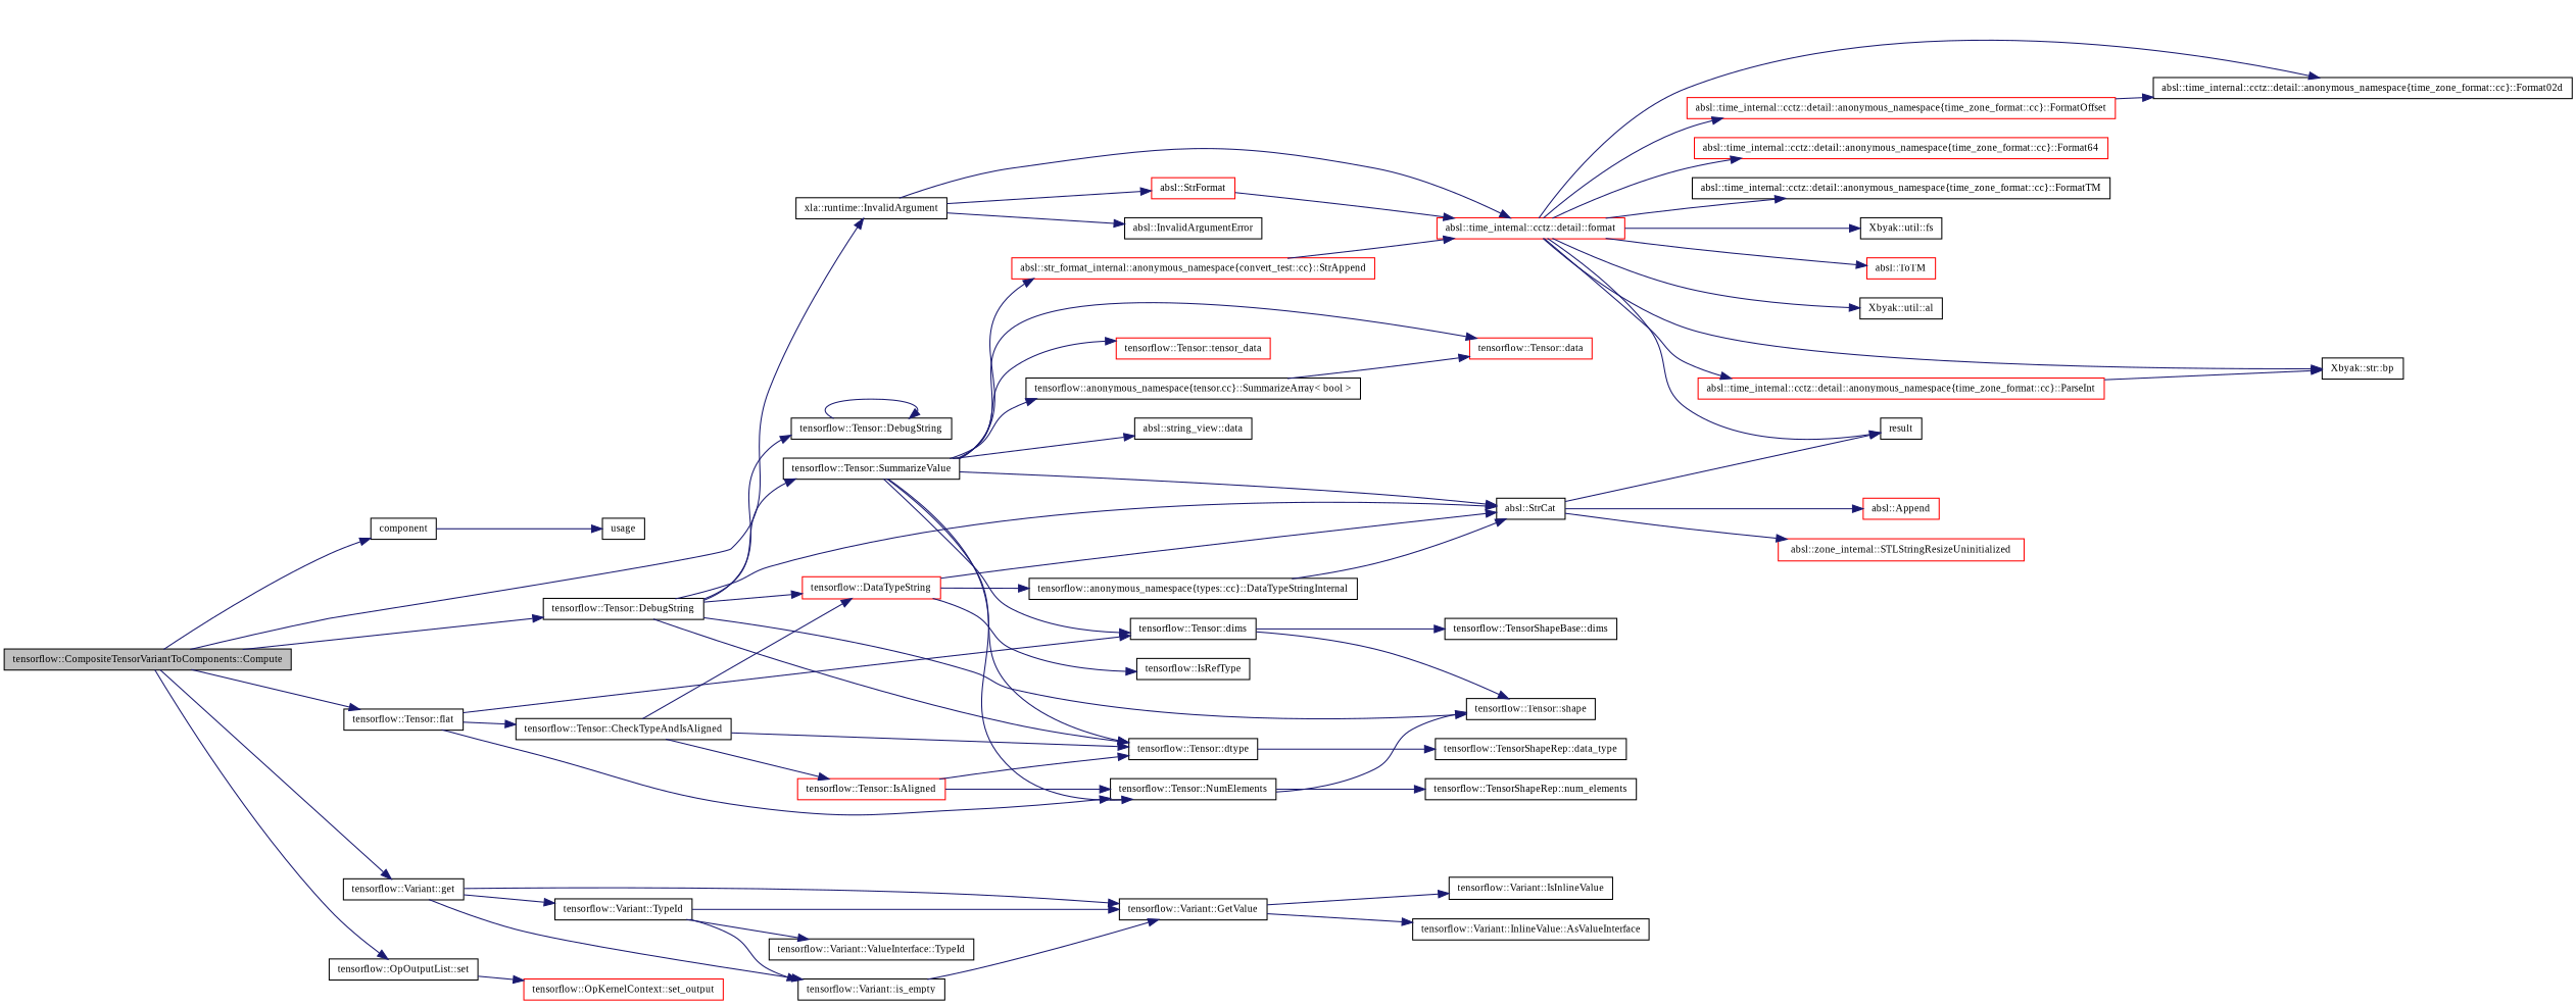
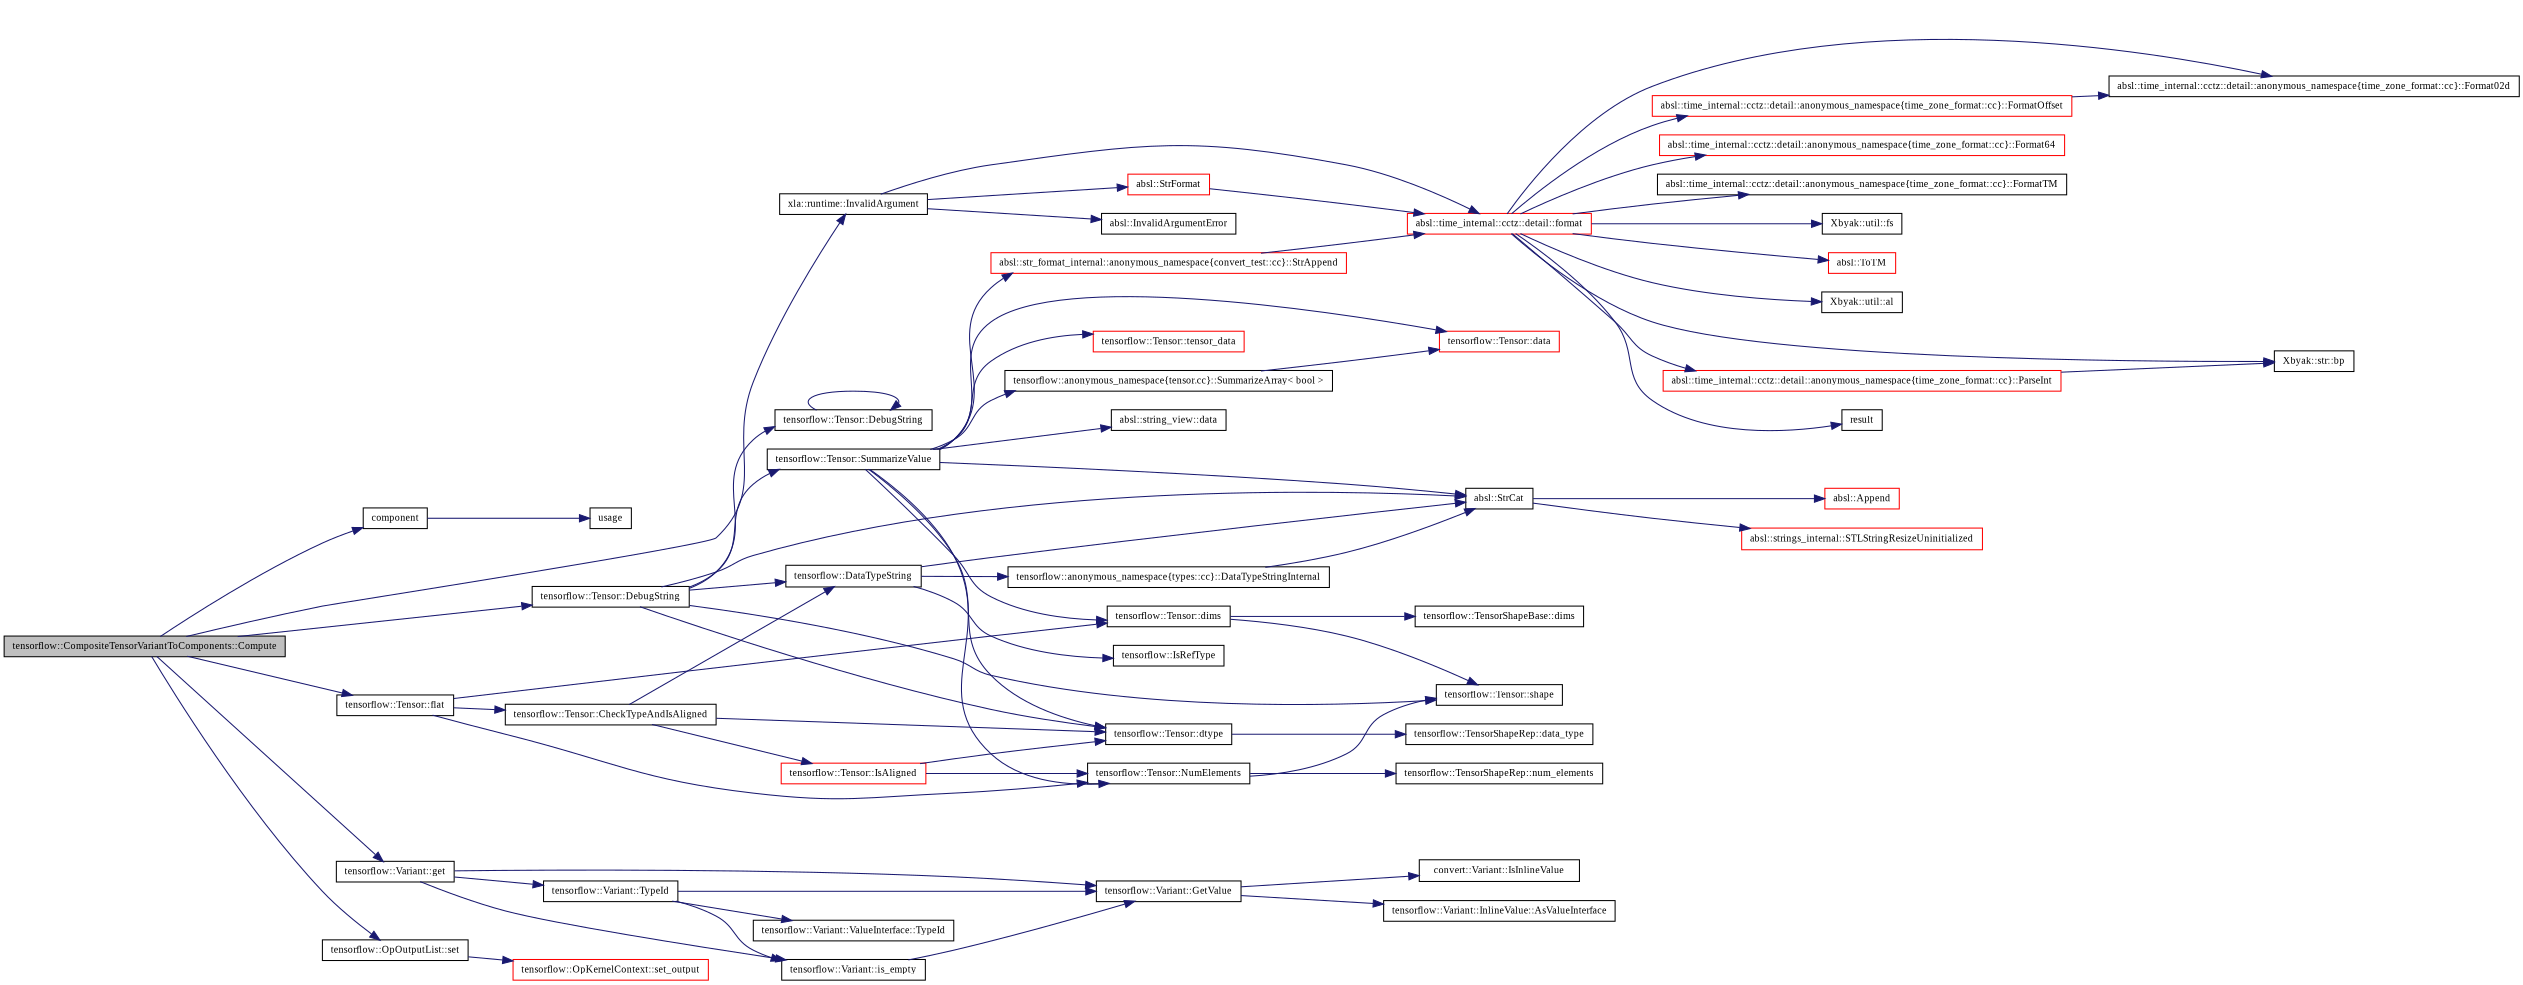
  digraph {
    fontname="Liberation Serif"
    rankdir=LR
    node [color=black fillcolor=white fontname="Liberation Serif" fontsize=10 shape=record style=filled]
    edge [color=midnightblue fontname="Liberation Serif" fontsize=10 labelfontname=Helvetica labelfontsize=10 style=solid]
    n1 [fillcolor=grey75 fontcolor=black height=0.2 label="tensorflow::CompositeTensorVariantToComponents::Compute" width=0.4]
    n2 [height=0.2 label=component width=0.4]
    n3 [height=0.2 label="tensorflow::Tensor::DebugString" width=0.4]
    n4 [height=0.2 label="tensorflow::Tensor::flat" width=0.4]
    n5 [height=0.2 label="tensorflow::Variant::get" width=0.4]
    n6 [height=0.2 label="xla::runtime::InvalidArgument" width=0.4]
    n7 [height=0.2 label="tensorflow::OpOutputList::set" width=0.4]
    n8 [height=0.2 label=usage width=0.4]
-   n9 [color=red height=0.2 label="tensorflow::DataTypeString" width=0.4]
+   n9 [height=0.2 label="tensorflow::DataTypeString" width=0.4]
    n10 [height=0.2 label="absl::StrCat" width=0.4]
    n11 [height=0.2 label="tensorflow::Tensor::DebugString" width=0.4]
    n12 [height=0.2 label="tensorflow::Tensor::dtype" width=0.4]
    n13 [height=0.2 label="tensorflow::Tensor::shape" width=0.4]
    n14 [height=0.2 label="tensorflow::Tensor::SummarizeValue" width=0.4]
    n15 [height=0.2 label="tensorflow::Tensor::dims" width=0.4]
    n16 [height=0.2 label="tensorflow::Tensor::NumElements" width=0.4]
    n17 [height=0.2 label="tensorflow::Tensor::CheckTypeAndIsAligned" width=0.4]
    n18 [height=0.2 label="tensorflow::Variant::GetValue" width=0.4]
    n19 [height=0.2 label="tensorflow::Variant::is_empty" width=0.4]
    n20 [height=0.2 label="tensorflow::Variant::TypeId" width=0.4]
    n21 [color=red height=0.2 label="absl::time_internal::cctz::detail::format" width=0.4]
    n22 [height=0.2 label="absl::InvalidArgumentError" width=0.4]
    n23 [color=red height=0.2 label="absl::StrFormat" width=0.4]
    n24 [color=red height=0.2 label="tensorflow::OpKernelContext::set_output" width=0.4]
    n25 [height=0.2 label="tensorflow::anonymous_namespace\{types::cc\}::DataTypeStringInternal" width=0.4]
    n26 [height=0.2 label="tensorflow::IsRefType" width=0.4]
    n27 [color=red height=0.2 label="absl::Append" width=0.4]
    n28 [height=0.2 label=result width=0.4]
-   n29 [color=red height=0.2 label="absl::zone_internal::STLStringResizeUninitialized" width=0.4]
+   n29 [color=red height=0.2 label="absl::strings_internal::STLStringResizeUninitialized" width=0.4]
    n30 [height=0.2 label="tensorflow::TensorShapeRep::data_type" width=0.4]
    n31 [height=0.2 label="absl::string_view::data" width=0.4]
    n32 [color=red height=0.2 label="tensorflow::Tensor::data" width=0.4]
    n33 [color=red height=0.2 label="absl::str_format_internal::anonymous_namespace\{convert_test::cc\}::StrAppend" width=0.4]
    n34 [height=0.2 label="tensorflow::anonymous_namespace\{tensor.cc\}::SummarizeArray\< bool \>" width=0.4]
    n35 [color=red height=0.2 label="tensorflow::Tensor::tensor_data" width=0.4]
    n36 [height=0.2 label="tensorflow::TensorShapeBase::dims" width=0.4]
    n37 [height=0.2 label="tensorflow::TensorShapeRep::num_elements" width=0.4]
    n38 [height=0.2 label="Xbyak::util::al" width=0.4]
    n39 [height=0.2 label="Xbyak::str::bp" width=0.4]
    n40 [height=0.2 label="absl::time_internal::cctz::detail::anonymous_namespace\{time_zone_format::cc\}::Format02d" width=0.4]
    n41 [color=red height=0.2 label="absl::time_internal::cctz::detail::anonymous_namespace\{time_zone_format::cc\}::Format64" width=0.4]
    n42 [color=red height=0.2 label="absl::time_internal::cctz::detail::anonymous_namespace\{time_zone_format::cc\}::FormatOffset" width=0.4]
    n43 [height=0.2 label="absl::time_internal::cctz::detail::anonymous_namespace\{time_zone_format::cc\}::FormatTM" width=0.4]
    n44 [height=0.2 label="Xbyak::util::fs" width=0.4]
    n45 [color=red height=0.2 label="absl::time_internal::cctz::detail::anonymous_namespace\{time_zone_format::cc\}::ParseInt" width=0.4]
    n46 [color=red height=0.2 label="absl::ToTM" width=0.4]
    n47 [color=red height=0.2 label="tensorflow::Tensor::IsAligned" width=0.4]
    n48 [height=0.2 label="tensorflow::Variant::InlineValue::AsValueInterface" width=0.4]
-   n49 [height=0.2 label="tensorflow::Variant::IsInlineValue" width=0.4]
+   n49 [height=0.2 label="convert::Variant::IsInlineValue" width=0.4]
    n50 [height=0.2 label="tensorflow::Variant::ValueInterface::TypeId" width=0.4]
    n1 -> n2
    n1 -> n3
    n1 -> n4
    n1 -> n5
    n1 -> n6
    n1 -> n7
    n2 -> n8
    n3 -> n9
    n3 -> n10
    n3 -> n11
    n3 -> n12
    n3 -> n13
    n3 -> n14
    n4 -> n15
    n4 -> n16
    n4 -> n17
    n5 -> n18
    n5 -> n19
    n5 -> n20
    n6 -> n21
    n6 -> n22
    n6 -> n23
    n7 -> n24
    n9 -> n10
    n9 -> n25
    n9 -> n26
    n10 -> n27
-   n10 -> n28
    n10 -> n29
    n11 -> n11
    n12 -> n30
    n14 -> n10
    n14 -> n12
    n14 -> n15
    n14 -> n16
    n14 -> n31
    n14 -> n32
    n14 -> n33
    n14 -> n34
    n14 -> n35
    n15 -> n13
    n15 -> n36
    n16 -> n13
    n16 -> n37
    n17 -> n9
    n17 -> n12
    n17 -> n47
    n18 -> n48
    n18 -> n49
    n19 -> n18
    n20 -> n18
    n20 -> n19
    n20 -> n50
    n21 -> n28
    n21 -> n38
    n21 -> n39
    n21 -> n40
    n21 -> n41
    n21 -> n42
    n21 -> n43
    n21 -> n44
    n21 -> n45
    n21 -> n46
    n23 -> n21
    n25 -> n10
    n33 -> n21
    n34 -> n32
    n42 -> n40
    n45 -> n39
    n47 -> n12
    n47 -> n16
  }
